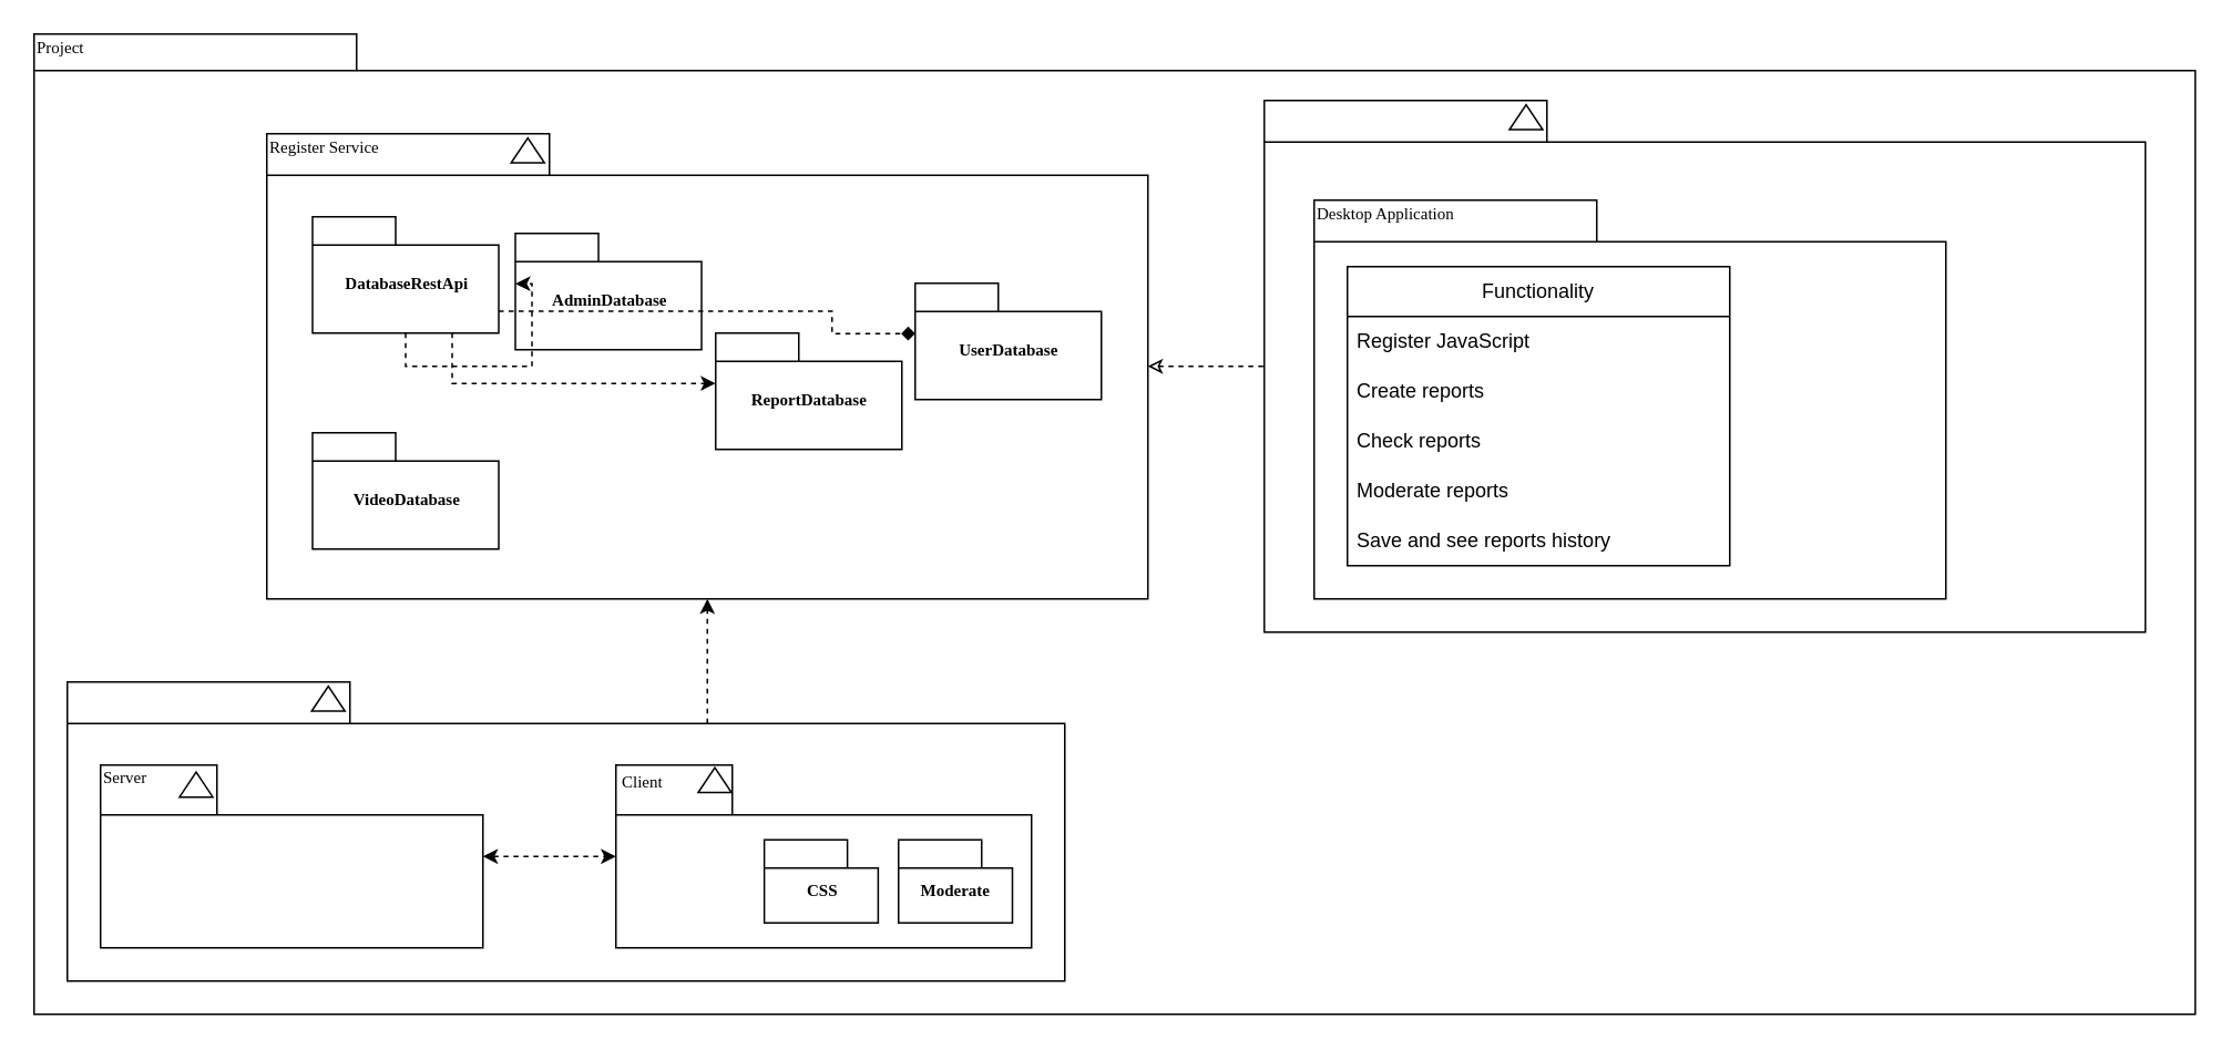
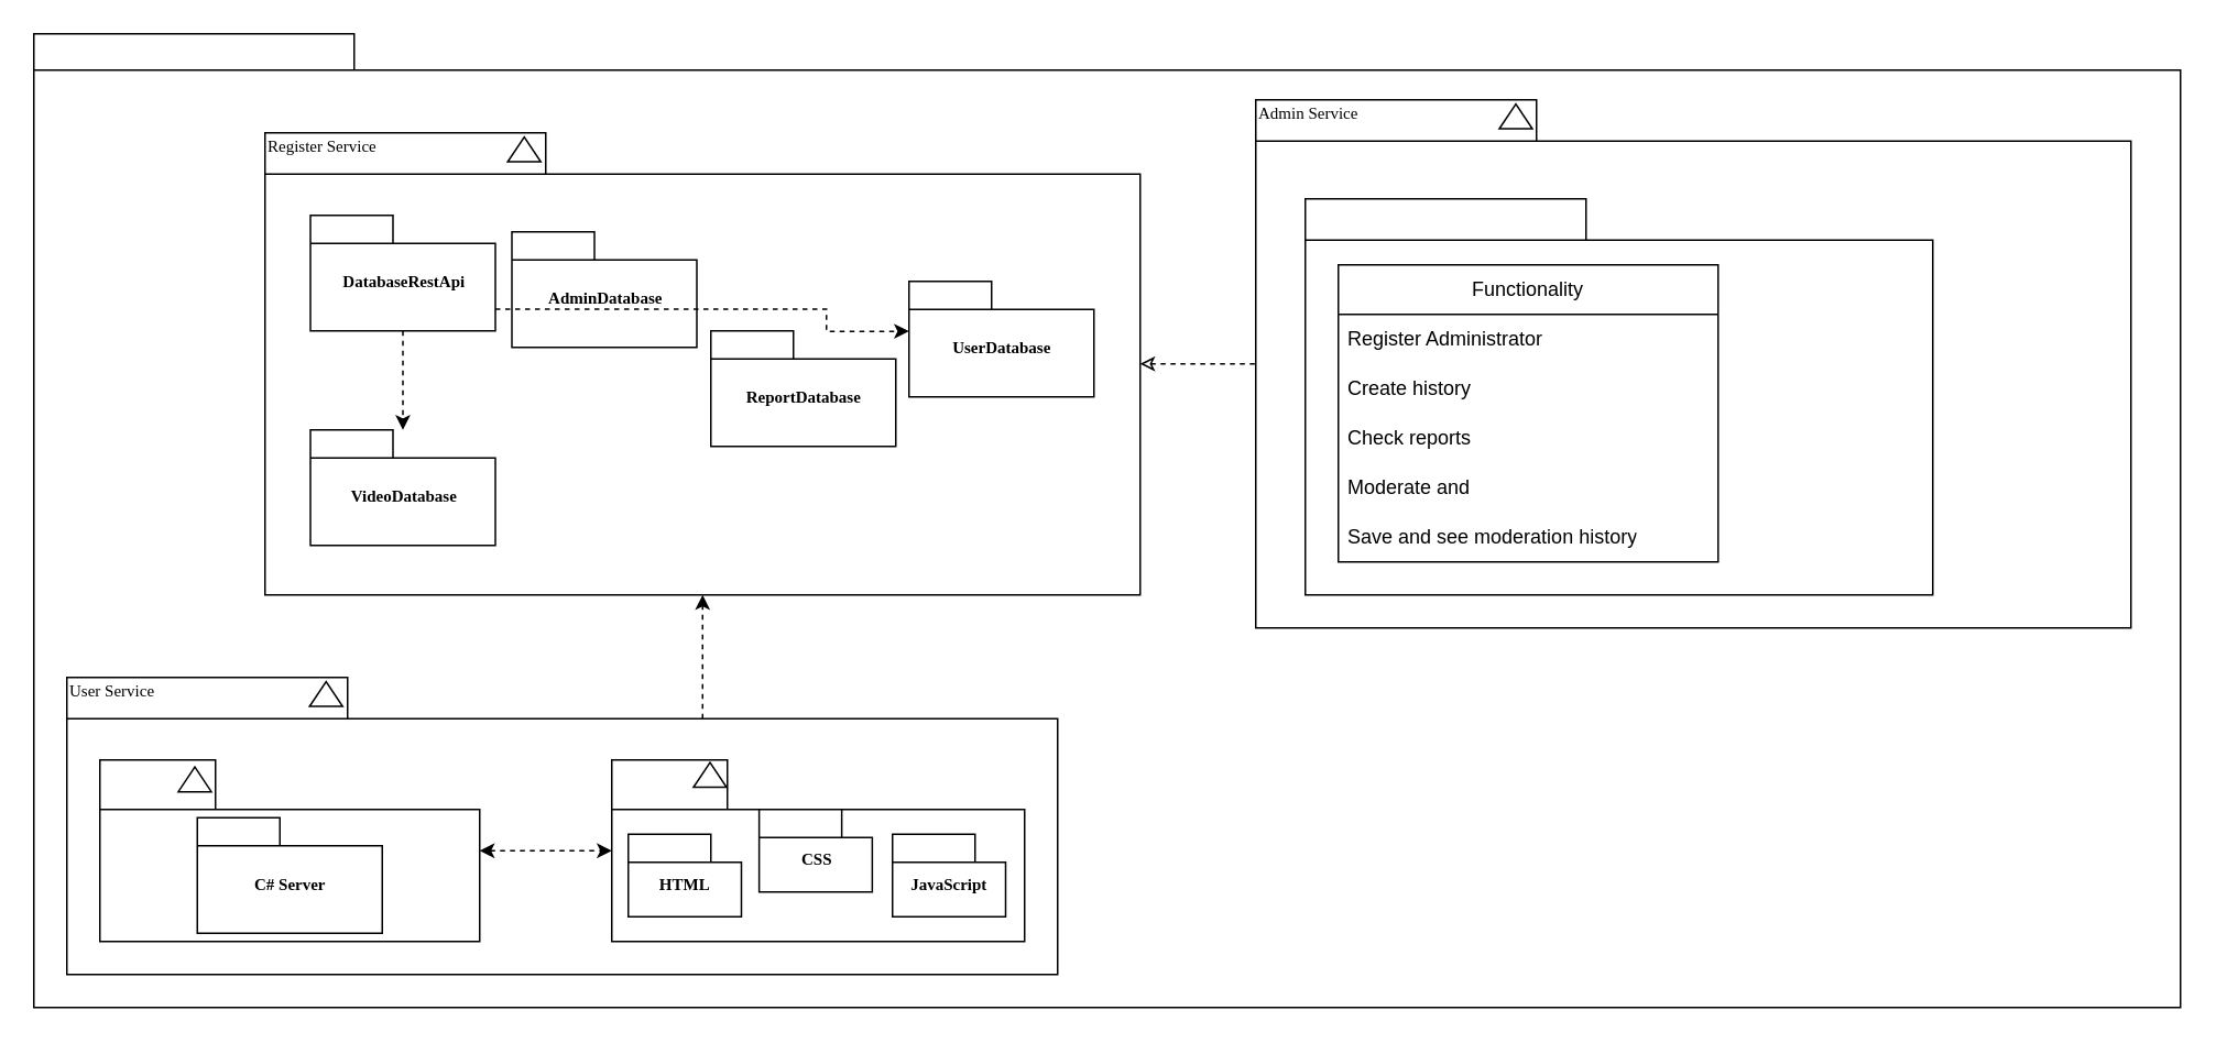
  <mxCell id="0" />
  <mxCell id="1" parent="0" />
  <mxCell id="2" value="" style="shape=folder;fontStyle=1;spacingTop=10;tabWidth=194;tabHeight=22;tabPosition=left;html=1;rounded=0;shadow=0;comic=0;labelBackgroundColor=none;strokeWidth=1;fillColor=none;fontFamily=Verdana;fontSize=10;align=center;" parent="1" vertex="1"><mxGeometry x="20" y="20" width="1300" height="590" as="geometry" /></mxCell>
  <mxCell id="3" value="" style="edgeStyle=orthogonalEdgeStyle;rounded=0;orthogonalLoop=1;jettySize=auto;html=1;dashed=1;startArrow=classic;startFill=0;endArrow=none;" edge="1" parent="1" source="19" target="7"><mxGeometry relative="1" as="geometry" /></mxCell>
- <mxCell id="4" value="Project" style="text;html=1;align=left;verticalAlign=top;spacingTop=-4;fontSize=10;fontFamily=Verdana" parent="1" vertex="1"><mxGeometry x="20" y="20" width="190" height="20" as="geometry" /></mxCell>
  <mxCell id="5" style="edgeStyle=orthogonalEdgeStyle;rounded=0;orthogonalLoop=1;jettySize=auto;html=1;exitX=0;exitY=0;exitDx=385;exitDy=25;exitPerimeter=0;dashed=1;" edge="1" parent="1" source="31" target="19"><mxGeometry relative="1" as="geometry" /></mxCell>
  <mxCell id="6" value="" style="group" vertex="1" connectable="0" parent="1"><mxGeometry x="760" y="60" width="530" height="320" as="geometry" /></mxCell>
  <mxCell id="7" value="" style="shape=folder;fontStyle=1;spacingTop=10;tabWidth=170;tabHeight=25;tabPosition=left;html=1;rounded=0;shadow=0;comic=0;labelBackgroundColor=none;strokeColor=#000000;strokeWidth=1;fillColor=#ffffff;fontFamily=Verdana;fontSize=10;fontColor=#000000;align=center;" vertex="1" parent="6"><mxGeometry width="530" height="320" as="geometry" /></mxCell>
+ <mxCell id="8" value="Admin Service" style="text;html=1;align=left;verticalAlign=top;spacingTop=-4;fontSize=10;fontFamily=Verdana" vertex="1" parent="6"><mxGeometry width="139.5" height="25.5" as="geometry" /></mxCell>
  <mxCell id="9" value="" style="triangle;whiteSpace=wrap;html=1;rounded=0;shadow=0;comic=0;labelBackgroundColor=none;strokeColor=#000000;strokeWidth=1;fillColor=#ffffff;fontFamily=Verdana;fontSize=10;fontColor=#000000;align=center;rotation=-90;" vertex="1" parent="6"><mxGeometry x="150" width="15" height="20" as="geometry" /></mxCell>
  <mxCell id="10" value="" style="shape=folder;fontStyle=1;spacingTop=10;tabWidth=170;tabHeight=25;tabPosition=left;html=1;rounded=0;shadow=0;comic=0;labelBackgroundColor=none;strokeColor=#000000;strokeWidth=1;fillColor=#ffffff;fontFamily=Verdana;fontSize=10;fontColor=#000000;align=center;" vertex="1" parent="6"><mxGeometry x="30" y="60" width="380" height="240" as="geometry" /></mxCell>
- <mxCell id="11" value="Desktop Application" style="text;html=1;align=left;verticalAlign=top;spacingTop=-4;fontSize=10;fontFamily=Verdana" vertex="1" parent="6"><mxGeometry x="30" y="60" width="139.5" height="25.5" as="geometry" /></mxCell>
  <mxCell id="12" value="Functionality" style="swimlane;fontStyle=0;childLayout=stackLayout;horizontal=1;startSize=30;horizontalStack=0;resizeParent=1;resizeParentMax=0;resizeLast=0;collapsible=1;marginBottom=0;whiteSpace=wrap;html=1;swimlaneLine=1;glass=0;rounded=0;" vertex="1" parent="6"><mxGeometry x="50" y="100" width="230" height="180" as="geometry"><mxRectangle x="1020" y="290" width="110" height="30" as="alternateBounds" /></mxGeometry></mxCell>
- <mxCell id="13" value="Register JavaScript" style="text;strokeColor=none;fillColor=none;align=left;verticalAlign=middle;spacingLeft=4;spacingRight=4;overflow=hidden;points=[[0,0.5],[1,0.5]];portConstraint=eastwest;rotatable=0;whiteSpace=wrap;html=1;" vertex="1" parent="12"><mxGeometry y="30" width="230" height="30" as="geometry" /></mxCell>
- <mxCell id="14" value="Create reports" style="text;strokeColor=none;fillColor=none;align=left;verticalAlign=middle;spacingLeft=4;spacingRight=4;overflow=hidden;points=[[0,0.5],[1,0.5]];portConstraint=eastwest;rotatable=0;whiteSpace=wrap;html=1;" vertex="1" parent="12"><mxGeometry y="60" width="230" height="30" as="geometry" /></mxCell>
+ <mxCell id="13" value="Register Administrator" style="text;strokeColor=none;fillColor=none;align=left;verticalAlign=middle;spacingLeft=4;spacingRight=4;overflow=hidden;points=[[0,0.5],[1,0.5]];portConstraint=eastwest;rotatable=0;whiteSpace=wrap;html=1;" vertex="1" parent="12"><mxGeometry y="30" width="230" height="30" as="geometry" /></mxCell>
+ <mxCell id="14" value="Create history" style="text;strokeColor=none;fillColor=none;align=left;verticalAlign=middle;spacingLeft=4;spacingRight=4;overflow=hidden;points=[[0,0.5],[1,0.5]];portConstraint=eastwest;rotatable=0;whiteSpace=wrap;html=1;" vertex="1" parent="12"><mxGeometry y="60" width="230" height="30" as="geometry" /></mxCell>
  <mxCell id="15" value="Check reports&lt;span style=&quot;color: rgba(0, 0, 0, 0); font-family: monospace; font-size: 0px; text-wrap-mode: nowrap;&quot;&gt;%3CmxGraphModel%3E%3Croot%3E%3CmxCell%20id%3D%220%22%2F%3E%3CmxCell%20id%3D%221%22%20parent%3D%220%22%2F%3E%3CmxCell%20id%3D%222%22%20value%3D%22Admin%20Service%22%20style%3D%22text%3Bhtml%3D1%3Balign%3Dleft%3BverticalAlign%3Dtop%3BspacingTop%3D-4%3BfontSize%3D10%3BfontFamily%3DVerdana%22%20vertex%3D%221%22%20parent%3D%221%22%3E%3CmxGeometry%20x%3D%22970%22%20y%3D%22190%22%20width%3D%22139.5%22%20height%3D%2225.5%22%20as%3D%22geometry%22%2F%3E%3C%2FmxCell%3E%3C%2Froot%3E%3C%2FmxGraphModel%3E&lt;/span&gt;" style="text;strokeColor=none;fillColor=none;align=left;verticalAlign=middle;spacingLeft=4;spacingRight=4;overflow=hidden;points=[[0,0.5],[1,0.5]];portConstraint=eastwest;rotatable=0;whiteSpace=wrap;html=1;" vertex="1" parent="12"><mxGeometry y="90" width="230" height="30" as="geometry" /></mxCell>
- <mxCell id="16" value="Moderate reports" style="text;strokeColor=none;fillColor=none;align=left;verticalAlign=middle;spacingLeft=4;spacingRight=4;overflow=hidden;points=[[0,0.5],[1,0.5]];portConstraint=eastwest;rotatable=0;whiteSpace=wrap;html=1;" vertex="1" parent="12"><mxGeometry y="120" width="230" height="30" as="geometry" /></mxCell>
- <mxCell id="17" value="Save and see reports history" style="text;strokeColor=none;fillColor=none;align=left;verticalAlign=middle;spacingLeft=4;spacingRight=4;overflow=hidden;points=[[0,0.5],[1,0.5]];portConstraint=eastwest;rotatable=0;whiteSpace=wrap;html=1;" vertex="1" parent="12"><mxGeometry y="150" width="230" height="30" as="geometry" /></mxCell>
+ <mxCell id="16" value="Moderate and" style="text;strokeColor=none;fillColor=none;align=left;verticalAlign=middle;spacingLeft=4;spacingRight=4;overflow=hidden;points=[[0,0.5],[1,0.5]];portConstraint=eastwest;rotatable=0;whiteSpace=wrap;html=1;" vertex="1" parent="12"><mxGeometry y="120" width="230" height="30" as="geometry" /></mxCell>
+ <mxCell id="17" value="Save and see moderation history" style="text;strokeColor=none;fillColor=none;align=left;verticalAlign=middle;spacingLeft=4;spacingRight=4;overflow=hidden;points=[[0,0.5],[1,0.5]];portConstraint=eastwest;rotatable=0;whiteSpace=wrap;html=1;" vertex="1" parent="12"><mxGeometry y="150" width="230" height="30" as="geometry" /></mxCell>
  <mxCell id="18" value="" style="group" vertex="1" connectable="0" parent="1"><mxGeometry x="160" y="80" width="530" height="280" as="geometry" /></mxCell>
  <mxCell id="19" value="" style="shape=folder;fontStyle=1;spacingTop=10;tabWidth=170;tabHeight=25;tabPosition=left;html=1;rounded=0;shadow=0;comic=0;labelBackgroundColor=none;strokeColor=#000000;strokeWidth=1;fillColor=#ffffff;fontFamily=Verdana;fontSize=10;fontColor=#000000;align=center;" parent="18" vertex="1"><mxGeometry width="530" height="280" as="geometry" /></mxCell>
  <mxCell id="20" value="VideoDatabase" style="shape=folder;fontStyle=1;spacingTop=10;tabWidth=50;tabHeight=17;tabPosition=left;html=1;rounded=0;shadow=0;comic=0;labelBackgroundColor=none;strokeColor=#000000;strokeWidth=1;fillColor=#ffffff;fontFamily=Verdana;fontSize=10;fontColor=#000000;align=center;" parent="18" vertex="1"><mxGeometry x="27.5" y="180" width="112" height="70" as="geometry" /></mxCell>
  <mxCell id="21" value="" style="triangle;whiteSpace=wrap;html=1;rounded=0;shadow=0;comic=0;labelBackgroundColor=none;strokeColor=#000000;strokeWidth=1;fillColor=#ffffff;fontFamily=Verdana;fontSize=10;fontColor=#000000;align=center;rotation=-90;" parent="18" vertex="1"><mxGeometry x="149.5" width="15" height="20" as="geometry" /></mxCell>
  <mxCell id="22" value="Register Service" style="text;html=1;align=left;verticalAlign=top;spacingTop=-4;fontSize=10;fontFamily=Verdana" vertex="1" parent="18"><mxGeometry width="139.5" height="25.5" as="geometry" /></mxCell>
  <mxCell id="23" value="UserDatabase" style="shape=folder;fontStyle=1;spacingTop=10;tabWidth=50;tabHeight=17;tabPosition=left;html=1;rounded=0;shadow=0;comic=0;labelBackgroundColor=none;strokeColor=#000000;strokeWidth=1;fillColor=#ffffff;fontFamily=Verdana;fontSize=10;fontColor=#000000;align=center;" vertex="1" parent="18"><mxGeometry x="390" y="90" width="112" height="70" as="geometry" /></mxCell>
  <mxCell id="24" value="AdminDatabase" style="shape=folder;fontStyle=1;spacingTop=10;tabWidth=50;tabHeight=17;tabPosition=left;html=1;rounded=0;shadow=0;comic=0;labelBackgroundColor=none;strokeColor=#000000;strokeWidth=1;fillColor=#ffffff;fontFamily=Verdana;fontSize=10;fontColor=#000000;align=center;" vertex="1" parent="18"><mxGeometry x="149.5" y="60" width="112" height="70" as="geometry" /></mxCell>
  <mxCell id="25" value="ReportDatabase" style="shape=folder;fontStyle=1;spacingTop=10;tabWidth=50;tabHeight=17;tabPosition=left;html=1;rounded=0;shadow=0;comic=0;labelBackgroundColor=none;strokeColor=#000000;strokeWidth=1;fillColor=#ffffff;fontFamily=Verdana;fontSize=10;fontColor=#000000;align=center;" vertex="1" parent="18"><mxGeometry x="270" y="120" width="112" height="70" as="geometry" /></mxCell>
  <mxCell id="26" value="DatabaseRestApi" style="shape=folder;fontStyle=1;spacingTop=10;tabWidth=50;tabHeight=17;tabPosition=left;html=1;rounded=0;shadow=0;comic=0;labelBackgroundColor=none;strokeColor=#000000;strokeWidth=1;fillColor=#ffffff;fontFamily=Verdana;fontSize=10;fontColor=#000000;align=center;" vertex="1" parent="18"><mxGeometry x="27.5" y="50" width="112" height="70" as="geometry" /></mxCell>
- <mxCell id="27" style="edgeStyle=orthogonalEdgeStyle;rounded=0;orthogonalLoop=1;jettySize=auto;html=1;exitX=0.5;exitY=1;exitDx=0;exitDy=0;exitPerimeter=0;entryX=0;entryY=0;entryDx=0;entryDy=30.25;entryPerimeter=0;dashed=1;" edge="1" parent="18" source="26" target="24"><mxGeometry relative="1" as="geometry" /></mxCell>
- <mxCell id="28" style="edgeStyle=orthogonalEdgeStyle;rounded=0;orthogonalLoop=1;jettySize=auto;html=1;exitX=0;exitY=0;exitDx=112;exitDy=56.75;exitPerimeter=0;entryX=0;entryY=0;entryDx=0;entryDy=30.25;entryPerimeter=0;dashed=1;endArrow=diamond;" edge="1" parent="18" source="26" target="23"><mxGeometry relative="1" as="geometry"><Array as="points"><mxPoint x="340" y="107" /><mxPoint x="340" y="120" /></Array></mxGeometry></mxCell>
- <mxCell id="29" style="edgeStyle=orthogonalEdgeStyle;rounded=0;orthogonalLoop=1;jettySize=auto;html=1;exitX=0.75;exitY=1;exitDx=0;exitDy=0;exitPerimeter=0;entryX=0;entryY=0;entryDx=0;entryDy=30.25;entryPerimeter=0;dashed=1;" edge="1" parent="18" source="26" target="25"><mxGeometry relative="1" as="geometry"><Array as="points"><mxPoint x="111" y="150" /></Array></mxGeometry></mxCell>
+ <mxCell id="27" style="edgeStyle=orthogonalEdgeStyle;rounded=0;orthogonalLoop=1;jettySize=auto;html=1;exitX=0.5;exitY=1;exitDx=0;exitDy=0;exitPerimeter=0;dashed=1;" edge="1" parent="18" source="26" target="20"><mxGeometry relative="1" as="geometry" /></mxCell>
+ <mxCell id="28" style="edgeStyle=orthogonalEdgeStyle;rounded=0;orthogonalLoop=1;jettySize=auto;html=1;exitX=0;exitY=0;exitDx=112;exitDy=56.75;exitPerimeter=0;entryX=0;entryY=0;entryDx=0;entryDy=30.25;entryPerimeter=0;dashed=1;" edge="1" parent="18" source="26" target="23"><mxGeometry relative="1" as="geometry"><Array as="points"><mxPoint x="340" y="107" /><mxPoint x="340" y="120" /></Array></mxGeometry></mxCell>
  <mxCell id="30" value="" style="group" vertex="1" connectable="0" parent="1"><mxGeometry x="40" y="410" width="600" height="180" as="geometry" /></mxCell>
  <mxCell id="31" value="" style="shape=folder;fontStyle=1;spacingTop=10;tabWidth=170;tabHeight=25;tabPosition=left;html=1;rounded=0;shadow=0;comic=0;labelBackgroundColor=none;strokeColor=#000000;strokeWidth=1;fillColor=#ffffff;fontFamily=Verdana;fontSize=10;fontColor=#000000;align=center;" vertex="1" parent="30"><mxGeometry width="600" height="180" as="geometry" /></mxCell>
+ <mxCell id="32" value="User Service" style="text;html=1;align=left;verticalAlign=top;spacingTop=-4;fontSize=10;fontFamily=Verdana" vertex="1" parent="30"><mxGeometry width="139.5" height="25.5" as="geometry" /></mxCell>
  <mxCell id="33" value="" style="triangle;whiteSpace=wrap;html=1;rounded=0;shadow=0;comic=0;labelBackgroundColor=none;strokeColor=#000000;strokeWidth=1;fillColor=#ffffff;fontFamily=Verdana;fontSize=10;fontColor=#000000;align=center;rotation=-90;" vertex="1" parent="30"><mxGeometry x="149.5" width="15" height="20" as="geometry" /></mxCell>
  <mxCell id="34" value="" style="edgeStyle=orthogonalEdgeStyle;rounded=0;orthogonalLoop=1;jettySize=auto;html=1;dashed=1;startArrow=classic;startFill=1;" edge="1" parent="30" source="35" target="39"><mxGeometry relative="1" as="geometry" /></mxCell>
  <mxCell id="35" value="" style="shape=folder;fontStyle=1;spacingTop=10;tabWidth=70;tabHeight=30;tabPosition=left;html=1;rounded=0;shadow=0;comic=0;labelBackgroundColor=none;strokeColor=#000000;strokeWidth=1;fillColor=#ffffff;fontFamily=Verdana;fontSize=10;fontColor=#000000;align=center;" vertex="1" parent="30"><mxGeometry x="20" y="50" width="230" height="110" as="geometry" /></mxCell>
- <mxCell id="36" value="Server" style="text;html=1;align=left;verticalAlign=top;spacingTop=-4;fontSize=10;fontFamily=Verdana" vertex="1" parent="30"><mxGeometry x="20" y="49" width="50" height="25.5" as="geometry" /></mxCell>
  <mxCell id="37" value="" style="triangle;whiteSpace=wrap;html=1;rounded=0;shadow=0;comic=0;labelBackgroundColor=none;strokeColor=#000000;strokeWidth=1;fillColor=#ffffff;fontFamily=Verdana;fontSize=10;fontColor=#000000;align=center;rotation=-90;" vertex="1" parent="30"><mxGeometry x="70" y="51.75" width="15" height="20" as="geometry" /></mxCell>
+ <mxCell id="38" value="C# Server" style="shape=folder;fontStyle=1;spacingTop=10;tabWidth=50;tabHeight=17;tabPosition=left;html=1;rounded=0;shadow=0;comic=0;labelBackgroundColor=none;strokeColor=#000000;strokeWidth=1;fillColor=#ffffff;fontFamily=Verdana;fontSize=10;fontColor=#000000;align=center;" vertex="1" parent="30"><mxGeometry x="79" y="85" width="112" height="70" as="geometry" /></mxCell>
  <mxCell id="39" value="" style="shape=folder;fontStyle=1;spacingTop=10;tabWidth=70;tabHeight=30;tabPosition=left;html=1;rounded=0;shadow=0;comic=0;labelBackgroundColor=none;strokeColor=#000000;strokeWidth=1;fillColor=#ffffff;fontFamily=Verdana;fontSize=10;fontColor=#000000;align=center;" vertex="1" parent="30"><mxGeometry x="330" y="50" width="250" height="110" as="geometry" /></mxCell>
- <mxCell id="40" value="Client" style="text;html=1;align=left;verticalAlign=top;spacingTop=-4;fontSize=10;fontFamily=Verdana" vertex="1" parent="30"><mxGeometry x="332" y="51.75" width="50" height="25.5" as="geometry" /></mxCell>
  <mxCell id="41" value="" style="triangle;whiteSpace=wrap;html=1;rounded=0;shadow=0;comic=0;labelBackgroundColor=none;strokeColor=#000000;strokeWidth=1;fillColor=#ffffff;fontFamily=Verdana;fontSize=10;fontColor=#000000;align=center;rotation=-90;" vertex="1" parent="30"><mxGeometry x="382" y="49" width="15" height="20" as="geometry" /></mxCell>
- <mxCell id="43" value="CSS" style="shape=folder;fontStyle=1;spacingTop=10;tabWidth=50;tabHeight=17;tabPosition=left;html=1;rounded=0;shadow=0;comic=0;labelBackgroundColor=none;strokeColor=#000000;strokeWidth=1;fillColor=#ffffff;fontFamily=Verdana;fontSize=10;fontColor=#000000;align=center;" vertex="1" parent="30"><mxGeometry x="419.25" y="95" width="68.5" height="50" as="geometry" /></mxCell>
- <mxCell id="44" value="Moderate" style="shape=folder;fontStyle=1;spacingTop=10;tabWidth=50;tabHeight=17;tabPosition=left;html=1;rounded=0;shadow=0;comic=0;labelBackgroundColor=none;strokeColor=#000000;strokeWidth=1;fillColor=#ffffff;fontFamily=Verdana;fontSize=10;fontColor=#000000;align=center;" vertex="1" parent="30"><mxGeometry x="500" y="95" width="68.5" height="50" as="geometry" /></mxCell>
+ <mxCell id="42" value="HTML" style="shape=folder;fontStyle=1;spacingTop=10;tabWidth=50;tabHeight=17;tabPosition=left;html=1;rounded=0;shadow=0;comic=0;labelBackgroundColor=none;strokeColor=#000000;strokeWidth=1;fillColor=#ffffff;fontFamily=Verdana;fontSize=10;fontColor=#000000;align=center;" vertex="1" parent="30"><mxGeometry x="340" y="95" width="68.5" height="50" as="geometry" /></mxCell>
+ <mxCell id="43" value="CSS" style="shape=folder;fontStyle=1;spacingTop=10;tabWidth=50;tabHeight=17;tabPosition=left;html=1;rounded=0;shadow=0;comic=0;labelBackgroundColor=none;strokeColor=#000000;strokeWidth=1;fillColor=#ffffff;fontFamily=Verdana;fontSize=10;fontColor=#000000;align=center;" vertex="1" parent="30"><mxGeometry x="419.25" y="80" width="68.5" height="50" as="geometry" /></mxCell>
+ <mxCell id="44" value="JavaScript" style="shape=folder;fontStyle=1;spacingTop=10;tabWidth=50;tabHeight=17;tabPosition=left;html=1;rounded=0;shadow=0;comic=0;labelBackgroundColor=none;strokeColor=#000000;strokeWidth=1;fillColor=#ffffff;fontFamily=Verdana;fontSize=10;fontColor=#000000;align=center;" vertex="1" parent="30"><mxGeometry x="500" y="95" width="68.5" height="50" as="geometry" /></mxCell>
